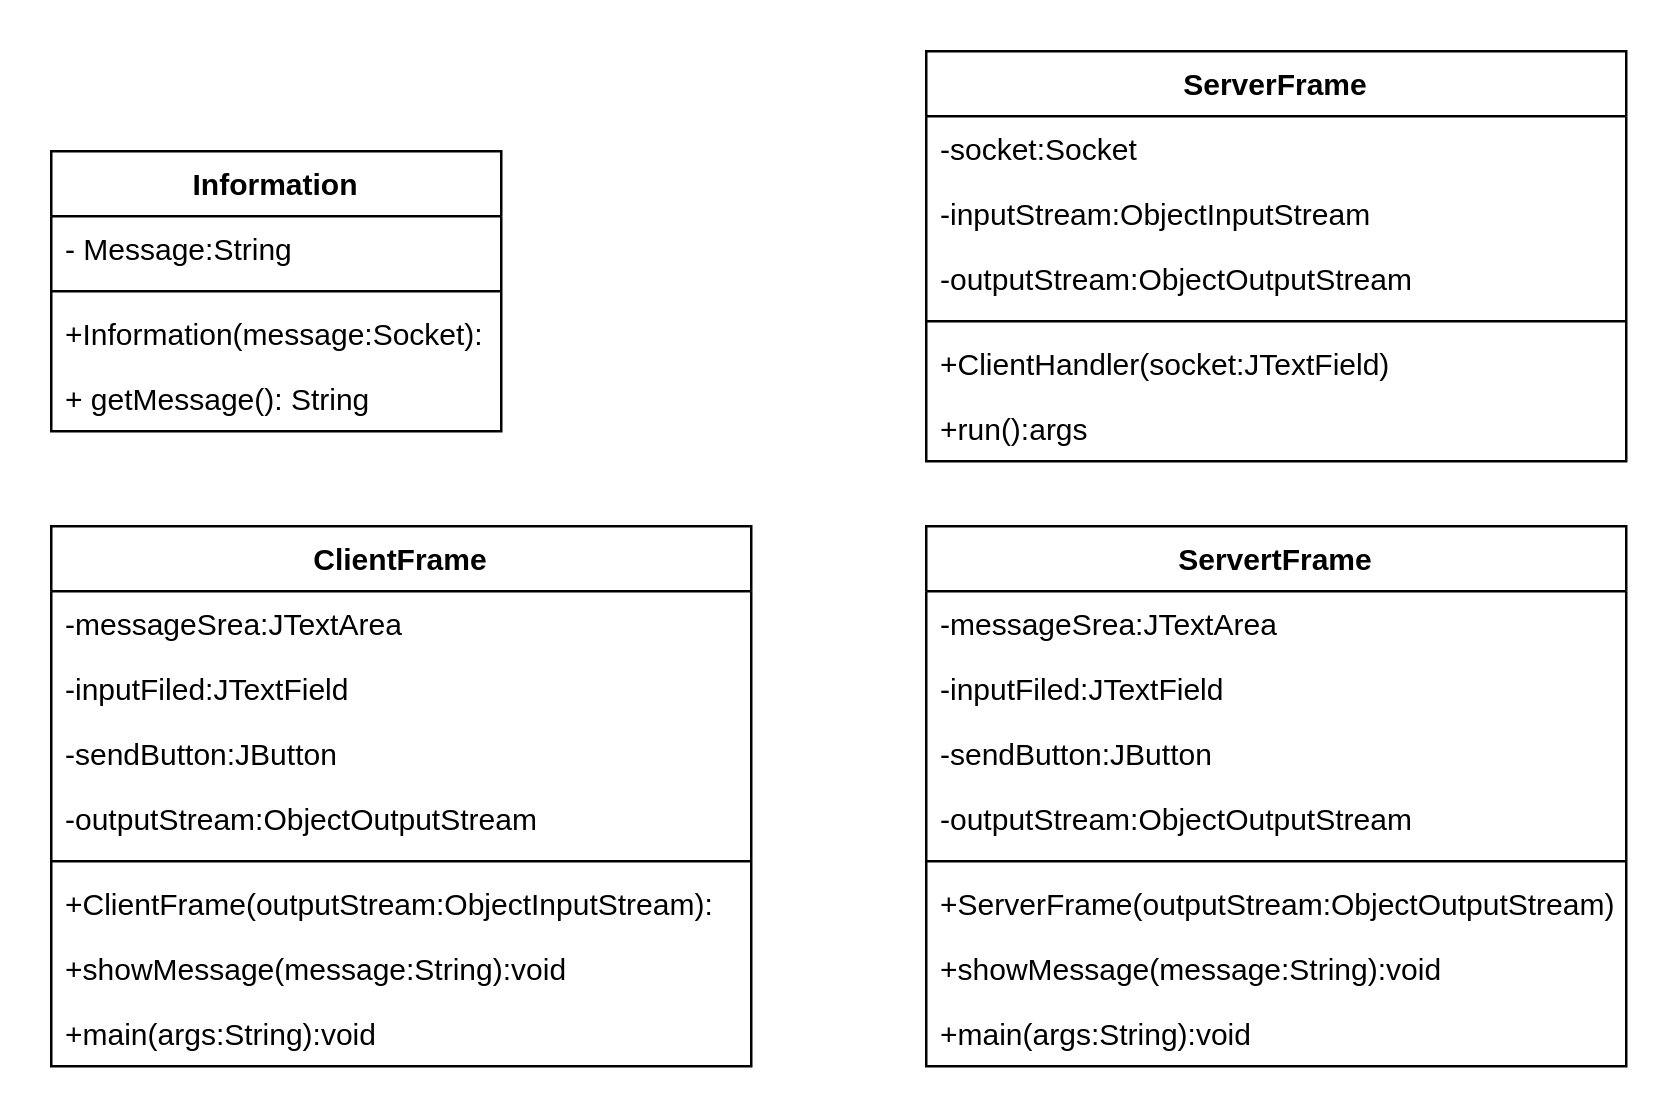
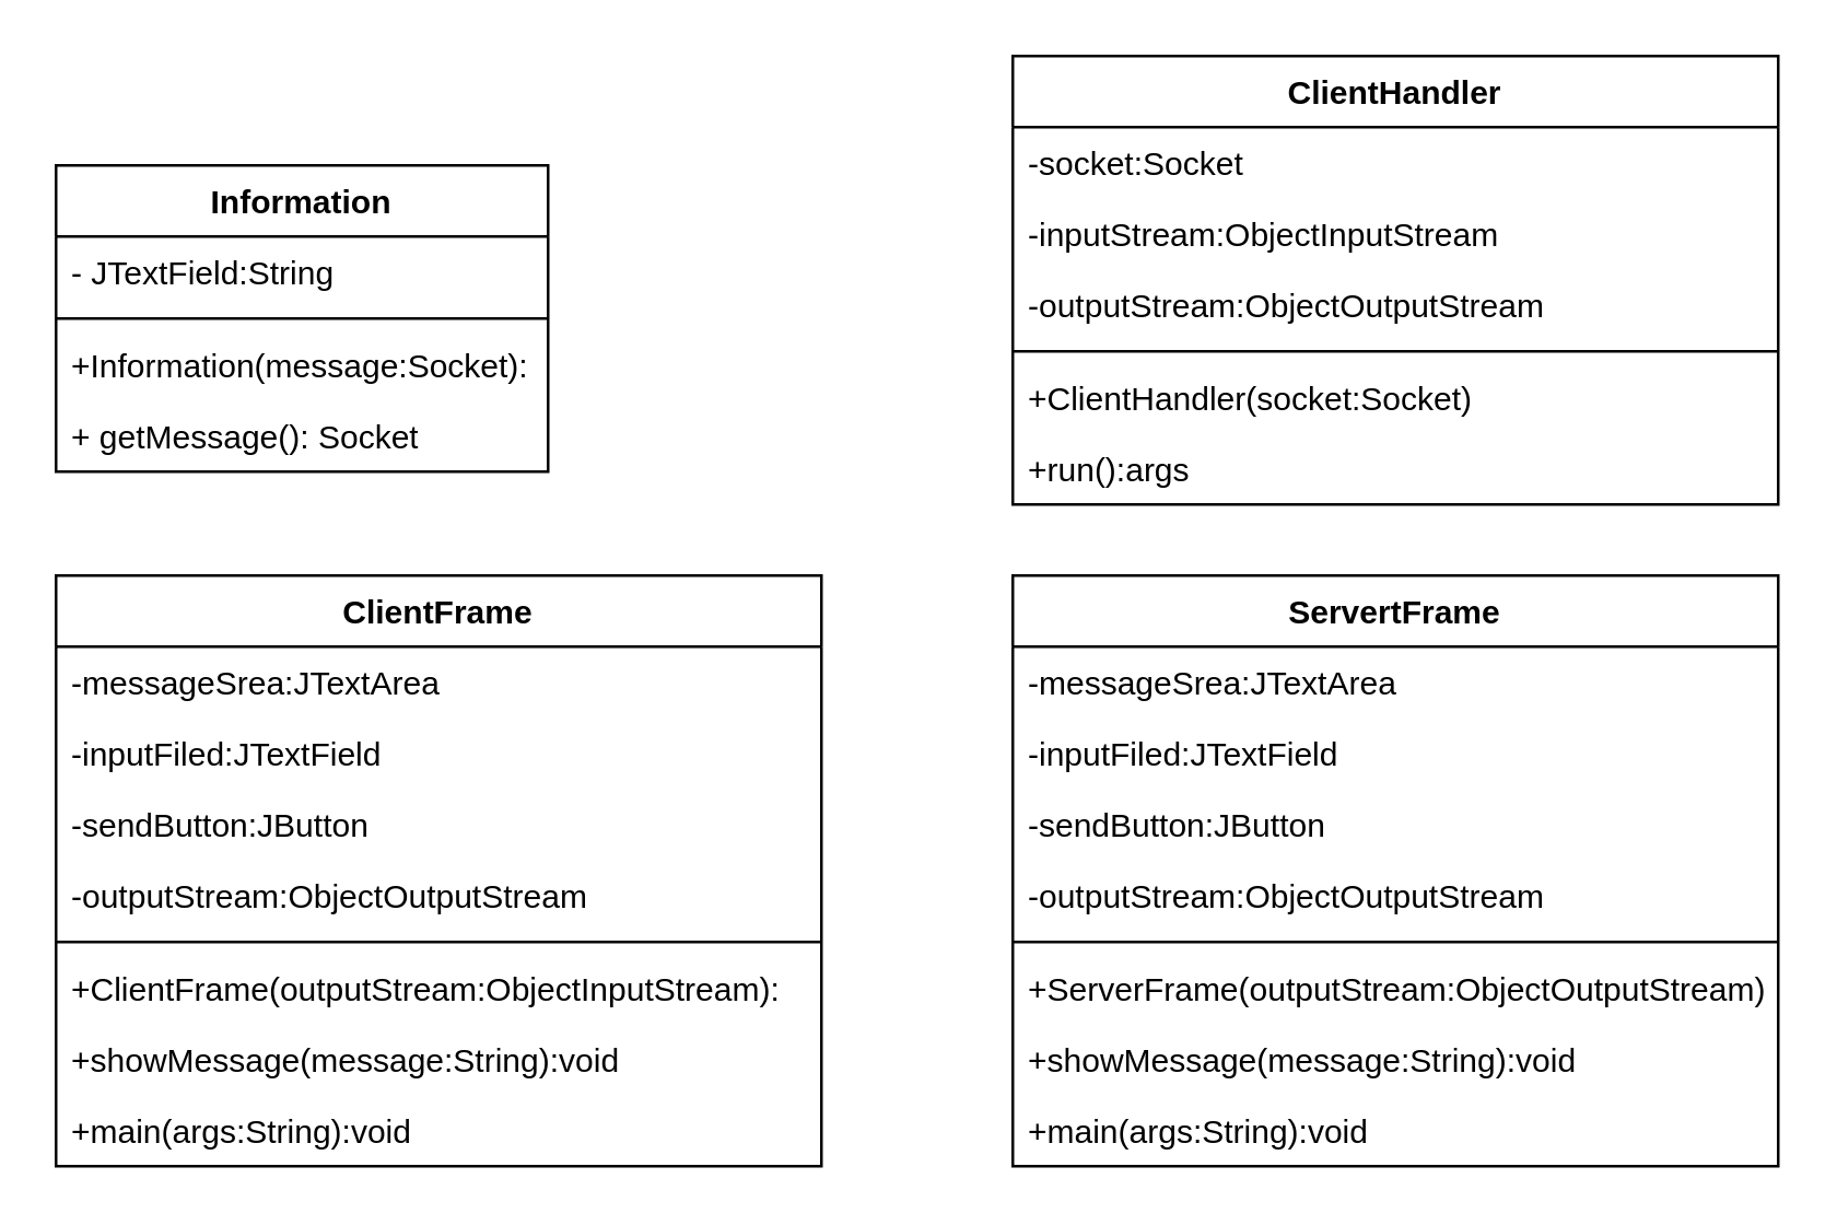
  <mxCell id="0" />
  <mxCell id="1" parent="0" />
  <mxCell id="2" value="Information" style="swimlane;fontStyle=1;align=center;verticalAlign=top;childLayout=stackLayout;horizontal=1;startSize=26;horizontalStack=0;resizeParent=1;resizeParentMax=0;resizeLast=0;collapsible=1;marginBottom=0;whiteSpace=wrap;html=1;" vertex="1" parent="1"><mxGeometry x="20" y="60" width="180" height="112" as="geometry" /></mxCell>
- <mxCell id="3" value="- Message:String" style="text;strokeColor=none;fillColor=none;align=left;verticalAlign=top;spacingLeft=4;spacingRight=4;overflow=hidden;rotatable=0;points=[[0,0.5],[1,0.5]];portConstraint=eastwest;whiteSpace=wrap;html=1;" vertex="1" parent="2"><mxGeometry y="26" width="180" height="26" as="geometry" /></mxCell>
+ <mxCell id="3" value="- JTextField:String" style="text;strokeColor=none;fillColor=none;align=left;verticalAlign=top;spacingLeft=4;spacingRight=4;overflow=hidden;rotatable=0;points=[[0,0.5],[1,0.5]];portConstraint=eastwest;whiteSpace=wrap;html=1;" vertex="1" parent="2"><mxGeometry y="26" width="180" height="26" as="geometry" /></mxCell>
  <mxCell id="4" value="" style="line;strokeWidth=1;fillColor=none;align=left;verticalAlign=middle;spacingTop=-1;spacingLeft=3;spacingRight=3;rotatable=0;labelPosition=right;points=[];portConstraint=eastwest;strokeColor=inherit;" vertex="1" parent="2"><mxGeometry y="52" width="180" height="8" as="geometry" /></mxCell>
  <mxCell id="5" value="+Information(message:Socket):" style="text;strokeColor=none;fillColor=none;align=left;verticalAlign=top;spacingLeft=4;spacingRight=4;overflow=hidden;rotatable=0;points=[[0,0.5],[1,0.5]];portConstraint=eastwest;whiteSpace=wrap;html=1;" vertex="1" parent="2"><mxGeometry y="60" width="180" height="26" as="geometry" /></mxCell>
- <mxCell id="6" value="+ getMessage(): String" style="text;strokeColor=none;fillColor=none;align=left;verticalAlign=top;spacingLeft=4;spacingRight=4;overflow=hidden;rotatable=0;points=[[0,0.5],[1,0.5]];portConstraint=eastwest;whiteSpace=wrap;html=1;" vertex="1" parent="2"><mxGeometry y="86" width="180" height="26" as="geometry" /></mxCell>
+ <mxCell id="6" value="+ getMessage(): Socket" style="text;strokeColor=none;fillColor=none;align=left;verticalAlign=top;spacingLeft=4;spacingRight=4;overflow=hidden;rotatable=0;points=[[0,0.5],[1,0.5]];portConstraint=eastwest;whiteSpace=wrap;html=1;" vertex="1" parent="2"><mxGeometry y="86" width="180" height="26" as="geometry" /></mxCell>
  <mxCell id="7" value="ClientFrame" style="swimlane;fontStyle=1;align=center;verticalAlign=top;childLayout=stackLayout;horizontal=1;startSize=26;horizontalStack=0;resizeParent=1;resizeParentMax=0;resizeLast=0;collapsible=1;marginBottom=0;whiteSpace=wrap;html=1;" vertex="1" parent="1"><mxGeometry x="20" y="210" width="280" height="216" as="geometry" /></mxCell>
  <mxCell id="8" value="-messageSrea:JTextArea" style="text;strokeColor=none;fillColor=none;align=left;verticalAlign=top;spacingLeft=4;spacingRight=4;overflow=hidden;rotatable=0;points=[[0,0.5],[1,0.5]];portConstraint=eastwest;whiteSpace=wrap;html=1;" vertex="1" parent="7"><mxGeometry y="26" width="280" height="26" as="geometry" /></mxCell>
  <mxCell id="9" value="-inputFiled:JTextField" style="text;strokeColor=none;fillColor=none;align=left;verticalAlign=top;spacingLeft=4;spacingRight=4;overflow=hidden;rotatable=0;points=[[0,0.5],[1,0.5]];portConstraint=eastwest;whiteSpace=wrap;html=1;" vertex="1" parent="7"><mxGeometry y="52" width="280" height="26" as="geometry" /></mxCell>
  <mxCell id="10" value="-sendButton:JButton" style="text;strokeColor=none;fillColor=none;align=left;verticalAlign=top;spacingLeft=4;spacingRight=4;overflow=hidden;rotatable=0;points=[[0,0.5],[1,0.5]];portConstraint=eastwest;whiteSpace=wrap;html=1;" vertex="1" parent="7"><mxGeometry y="78" width="280" height="26" as="geometry" /></mxCell>
  <mxCell id="11" value="-outputStream:ObjectOutputStream" style="text;strokeColor=none;fillColor=none;align=left;verticalAlign=top;spacingLeft=4;spacingRight=4;overflow=hidden;rotatable=0;points=[[0,0.5],[1,0.5]];portConstraint=eastwest;whiteSpace=wrap;html=1;" vertex="1" parent="7"><mxGeometry y="104" width="280" height="26" as="geometry" /></mxCell>
  <mxCell id="12" value="" style="line;strokeWidth=1;fillColor=none;align=left;verticalAlign=middle;spacingTop=-1;spacingLeft=3;spacingRight=3;rotatable=0;labelPosition=right;points=[];portConstraint=eastwest;strokeColor=inherit;" vertex="1" parent="7"><mxGeometry y="130" width="280" height="8" as="geometry" /></mxCell>
  <mxCell id="13" value="+ClientFrame(outputStream:ObjectInputStream):" style="text;strokeColor=none;fillColor=none;align=left;verticalAlign=top;spacingLeft=4;spacingRight=4;overflow=hidden;rotatable=0;points=[[0,0.5],[1,0.5]];portConstraint=eastwest;whiteSpace=wrap;html=1;" vertex="1" parent="7"><mxGeometry y="138" width="280" height="26" as="geometry" /></mxCell>
  <mxCell id="14" value="+showMessage(message:String):void" style="text;strokeColor=none;fillColor=none;align=left;verticalAlign=top;spacingLeft=4;spacingRight=4;overflow=hidden;rotatable=0;points=[[0,0.5],[1,0.5]];portConstraint=eastwest;whiteSpace=wrap;html=1;" vertex="1" parent="7"><mxGeometry y="164" width="280" height="26" as="geometry" /></mxCell>
  <mxCell id="15" value="+main(args:String):void" style="text;strokeColor=none;fillColor=none;align=left;verticalAlign=top;spacingLeft=4;spacingRight=4;overflow=hidden;rotatable=0;points=[[0,0.5],[1,0.5]];portConstraint=eastwest;whiteSpace=wrap;html=1;" vertex="1" parent="7"><mxGeometry y="190" width="280" height="26" as="geometry" /></mxCell>
  <mxCell id="16" value="ServertFrame" style="swimlane;fontStyle=1;align=center;verticalAlign=top;childLayout=stackLayout;horizontal=1;startSize=26;horizontalStack=0;resizeParent=1;resizeParentMax=0;resizeLast=0;collapsible=1;marginBottom=0;whiteSpace=wrap;html=1;" vertex="1" parent="1"><mxGeometry x="370" y="210" width="280" height="216" as="geometry" /></mxCell>
  <mxCell id="17" value="-messageSrea:JTextArea" style="text;strokeColor=none;fillColor=none;align=left;verticalAlign=top;spacingLeft=4;spacingRight=4;overflow=hidden;rotatable=0;points=[[0,0.5],[1,0.5]];portConstraint=eastwest;whiteSpace=wrap;html=1;" vertex="1" parent="16"><mxGeometry y="26" width="280" height="26" as="geometry" /></mxCell>
  <mxCell id="18" value="-inputFiled:JTextField" style="text;strokeColor=none;fillColor=none;align=left;verticalAlign=top;spacingLeft=4;spacingRight=4;overflow=hidden;rotatable=0;points=[[0,0.5],[1,0.5]];portConstraint=eastwest;whiteSpace=wrap;html=1;" vertex="1" parent="16"><mxGeometry y="52" width="280" height="26" as="geometry" /></mxCell>
  <mxCell id="19" value="-sendButton:JButton" style="text;strokeColor=none;fillColor=none;align=left;verticalAlign=top;spacingLeft=4;spacingRight=4;overflow=hidden;rotatable=0;points=[[0,0.5],[1,0.5]];portConstraint=eastwest;whiteSpace=wrap;html=1;" vertex="1" parent="16"><mxGeometry y="78" width="280" height="26" as="geometry" /></mxCell>
  <mxCell id="20" value="-outputStream:ObjectOutputStream" style="text;strokeColor=none;fillColor=none;align=left;verticalAlign=top;spacingLeft=4;spacingRight=4;overflow=hidden;rotatable=0;points=[[0,0.5],[1,0.5]];portConstraint=eastwest;whiteSpace=wrap;html=1;" vertex="1" parent="16"><mxGeometry y="104" width="280" height="26" as="geometry" /></mxCell>
  <mxCell id="21" value="" style="line;strokeWidth=1;fillColor=none;align=left;verticalAlign=middle;spacingTop=-1;spacingLeft=3;spacingRight=3;rotatable=0;labelPosition=right;points=[];portConstraint=eastwest;strokeColor=inherit;" vertex="1" parent="16"><mxGeometry y="130" width="280" height="8" as="geometry" /></mxCell>
  <mxCell id="22" value="+ServerFrame(outputStream:ObjectOutputStream):" style="text;strokeColor=none;fillColor=none;align=left;verticalAlign=top;spacingLeft=4;spacingRight=4;overflow=hidden;rotatable=0;points=[[0,0.5],[1,0.5]];portConstraint=eastwest;whiteSpace=wrap;html=1;" vertex="1" parent="16"><mxGeometry y="138" width="280" height="26" as="geometry" /></mxCell>
  <mxCell id="23" value="+showMessage(message:String):void" style="text;strokeColor=none;fillColor=none;align=left;verticalAlign=top;spacingLeft=4;spacingRight=4;overflow=hidden;rotatable=0;points=[[0,0.5],[1,0.5]];portConstraint=eastwest;whiteSpace=wrap;html=1;" vertex="1" parent="16"><mxGeometry y="164" width="280" height="26" as="geometry" /></mxCell>
  <mxCell id="24" value="+main(args:String):void" style="text;strokeColor=none;fillColor=none;align=left;verticalAlign=top;spacingLeft=4;spacingRight=4;overflow=hidden;rotatable=0;points=[[0,0.5],[1,0.5]];portConstraint=eastwest;whiteSpace=wrap;html=1;" vertex="1" parent="16"><mxGeometry y="190" width="280" height="26" as="geometry" /></mxCell>
- <mxCell id="25" value="ServerFrame" style="swimlane;fontStyle=1;align=center;verticalAlign=top;childLayout=stackLayout;horizontal=1;startSize=26;horizontalStack=0;resizeParent=1;resizeParentMax=0;resizeLast=0;collapsible=1;marginBottom=0;whiteSpace=wrap;html=1;" vertex="1" parent="1"><mxGeometry x="370" y="20" width="280" height="164" as="geometry" /></mxCell>
+ <mxCell id="25" value="ClientHandler" style="swimlane;fontStyle=1;align=center;verticalAlign=top;childLayout=stackLayout;horizontal=1;startSize=26;horizontalStack=0;resizeParent=1;resizeParentMax=0;resizeLast=0;collapsible=1;marginBottom=0;whiteSpace=wrap;html=1;" vertex="1" parent="1"><mxGeometry x="370" y="20" width="280" height="164" as="geometry" /></mxCell>
  <mxCell id="26" value="-socket:Socket" style="text;strokeColor=none;fillColor=none;align=left;verticalAlign=top;spacingLeft=4;spacingRight=4;overflow=hidden;rotatable=0;points=[[0,0.5],[1,0.5]];portConstraint=eastwest;whiteSpace=wrap;html=1;" vertex="1" parent="25"><mxGeometry y="26" width="280" height="26" as="geometry" /></mxCell>
  <mxCell id="27" value="-inputStream:ObjectInputStream" style="text;strokeColor=none;fillColor=none;align=left;verticalAlign=top;spacingLeft=4;spacingRight=4;overflow=hidden;rotatable=0;points=[[0,0.5],[1,0.5]];portConstraint=eastwest;whiteSpace=wrap;html=1;" vertex="1" parent="25"><mxGeometry y="52" width="280" height="26" as="geometry" /></mxCell>
  <mxCell id="28" value="-outputStream:ObjectOutputStream" style="text;strokeColor=none;fillColor=none;align=left;verticalAlign=top;spacingLeft=4;spacingRight=4;overflow=hidden;rotatable=0;points=[[0,0.5],[1,0.5]];portConstraint=eastwest;whiteSpace=wrap;html=1;" vertex="1" parent="25"><mxGeometry y="78" width="280" height="26" as="geometry" /></mxCell>
  <mxCell id="29" value="" style="line;strokeWidth=1;fillColor=none;align=left;verticalAlign=middle;spacingTop=-1;spacingLeft=3;spacingRight=3;rotatable=0;labelPosition=right;points=[];portConstraint=eastwest;strokeColor=inherit;" vertex="1" parent="25"><mxGeometry y="104" width="280" height="8" as="geometry" /></mxCell>
- <mxCell id="30" value="+ClientHandler(socket:JTextField)" style="text;strokeColor=none;fillColor=none;align=left;verticalAlign=top;spacingLeft=4;spacingRight=4;overflow=hidden;rotatable=0;points=[[0,0.5],[1,0.5]];portConstraint=eastwest;whiteSpace=wrap;html=1;" vertex="1" parent="25"><mxGeometry y="112" width="280" height="26" as="geometry" /></mxCell>
+ <mxCell id="30" value="+ClientHandler(socket:Socket)" style="text;strokeColor=none;fillColor=none;align=left;verticalAlign=top;spacingLeft=4;spacingRight=4;overflow=hidden;rotatable=0;points=[[0,0.5],[1,0.5]];portConstraint=eastwest;whiteSpace=wrap;html=1;" vertex="1" parent="25"><mxGeometry y="112" width="280" height="26" as="geometry" /></mxCell>
  <mxCell id="31" value="+run():args" style="text;strokeColor=none;fillColor=none;align=left;verticalAlign=top;spacingLeft=4;spacingRight=4;overflow=hidden;rotatable=0;points=[[0,0.5],[1,0.5]];portConstraint=eastwest;whiteSpace=wrap;html=1;" vertex="1" parent="25"><mxGeometry y="138" width="280" height="26" as="geometry" /></mxCell>
